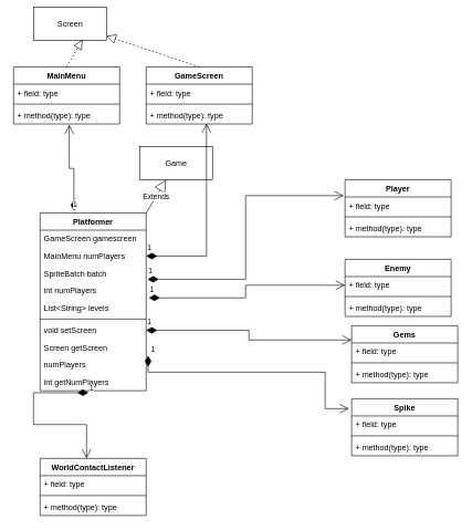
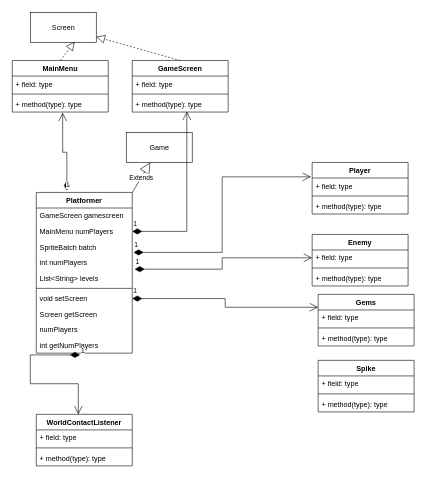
  <mxCell id="0" />
  <mxCell id="1" parent="0" />
  <mxCell id="2" value="Game" style="html=1;" parent="1" vertex="1"><mxGeometry x="210" y="220" width="110" height="50" as="geometry" /></mxCell>
- <mxCell id="3" value="Screen" style="html=1;" parent="1" vertex="1"><mxGeometry x="50" y="10" width="110" height="50" as="geometry" /></mxCell>
+ <mxCell id="3" value="Screen" style="html=1;" parent="1" vertex="1"><mxGeometry x="50" y="20" width="110" height="50" as="geometry" /></mxCell>
  <mxCell id="4" value="GameScreen" style="swimlane;fontStyle=1;align=center;verticalAlign=top;childLayout=stackLayout;horizontal=1;startSize=26;horizontalStack=0;resizeParent=1;resizeParentMax=0;resizeLast=0;collapsible=1;marginBottom=0;" parent="1" vertex="1"><mxGeometry x="220" y="100" width="160" height="86" as="geometry" /></mxCell>
  <mxCell id="5" value="+ field: type" style="text;strokeColor=none;fillColor=none;align=left;verticalAlign=top;spacingLeft=4;spacingRight=4;overflow=hidden;rotatable=0;points=[[0,0.5],[1,0.5]];portConstraint=eastwest;" parent="4" vertex="1"><mxGeometry y="26" width="160" height="26" as="geometry" /></mxCell>
  <mxCell id="6" value="" style="line;strokeWidth=1;fillColor=none;align=left;verticalAlign=middle;spacingTop=-1;spacingLeft=3;spacingRight=3;rotatable=0;labelPosition=right;points=[];portConstraint=eastwest;" parent="4" vertex="1"><mxGeometry y="52" width="160" height="8" as="geometry" /></mxCell>
  <mxCell id="7" value="+ method(type): type" style="text;strokeColor=none;fillColor=none;align=left;verticalAlign=top;spacingLeft=4;spacingRight=4;overflow=hidden;rotatable=0;points=[[0,0.5],[1,0.5]];portConstraint=eastwest;" parent="4" vertex="1"><mxGeometry y="60" width="160" height="26" as="geometry" /></mxCell>
  <mxCell id="8" value="MainMenu" style="swimlane;fontStyle=1;align=center;verticalAlign=top;childLayout=stackLayout;horizontal=1;startSize=26;horizontalStack=0;resizeParent=1;resizeParentMax=0;resizeLast=0;collapsible=1;marginBottom=0;" parent="1" vertex="1"><mxGeometry x="20" y="100" width="160" height="86" as="geometry" /></mxCell>
  <mxCell id="9" value="+ field: type" style="text;strokeColor=none;fillColor=none;align=left;verticalAlign=top;spacingLeft=4;spacingRight=4;overflow=hidden;rotatable=0;points=[[0,0.5],[1,0.5]];portConstraint=eastwest;" parent="8" vertex="1"><mxGeometry y="26" width="160" height="26" as="geometry" /></mxCell>
  <mxCell id="10" value="" style="line;strokeWidth=1;fillColor=none;align=left;verticalAlign=middle;spacingTop=-1;spacingLeft=3;spacingRight=3;rotatable=0;labelPosition=right;points=[];portConstraint=eastwest;" parent="8" vertex="1"><mxGeometry y="52" width="160" height="8" as="geometry" /></mxCell>
  <mxCell id="11" value="+ method(type): type" style="text;strokeColor=none;fillColor=none;align=left;verticalAlign=top;spacingLeft=4;spacingRight=4;overflow=hidden;rotatable=0;points=[[0,0.5],[1,0.5]];portConstraint=eastwest;" parent="8" vertex="1"><mxGeometry y="60" width="160" height="26" as="geometry" /></mxCell>
  <mxCell id="12" value="" style="endArrow=block;dashed=1;endFill=0;endSize=12;html=1;rounded=0;exitX=0.5;exitY=0;exitDx=0;exitDy=0;" parent="1" source="4" target="3" edge="1"><mxGeometry width="160" relative="1" as="geometry"><mxPoint x="330" y="320" as="sourcePoint" /><mxPoint x="490" y="320" as="targetPoint" /></mxGeometry></mxCell>
  <mxCell id="13" value="" style="endArrow=block;dashed=1;endFill=0;endSize=12;html=1;rounded=0;entryX=0.673;entryY=0.98;entryDx=0;entryDy=0;entryPerimeter=0;exitX=0.5;exitY=0;exitDx=0;exitDy=0;" parent="1" source="8" target="3" edge="1"><mxGeometry width="160" relative="1" as="geometry"><mxPoint x="330" y="320" as="sourcePoint" /><mxPoint x="490" y="320" as="targetPoint" /></mxGeometry></mxCell>
  <mxCell id="14" value="Platformer" style="swimlane;fontStyle=1;align=center;verticalAlign=top;childLayout=stackLayout;horizontal=1;startSize=26;horizontalStack=0;resizeParent=1;resizeParentMax=0;resizeLast=0;collapsible=1;marginBottom=0;strokeWidth=1;perimeterSpacing=0;" parent="1" vertex="1"><mxGeometry x="60" y="320" width="160" height="268" as="geometry"><mxRectangle x="95" y="200" width="90" height="26" as="alternateBounds" /></mxGeometry></mxCell>
  <mxCell id="15" value="GameScreen gamescreen &#10;" style="text;strokeColor=none;fillColor=none;align=left;verticalAlign=top;spacingLeft=4;spacingRight=4;overflow=hidden;rotatable=0;points=[[0,0.5],[1,0.5]];portConstraint=eastwest;" parent="14" vertex="1"><mxGeometry y="26" width="160" height="26" as="geometry" /></mxCell>
  <mxCell id="16" value="MainMenu numPlayers" style="text;strokeColor=none;fillColor=none;align=left;verticalAlign=top;spacingLeft=4;spacingRight=4;overflow=hidden;rotatable=0;points=[[0,0.5],[1,0.5]];portConstraint=eastwest;" parent="14" vertex="1"><mxGeometry y="52" width="160" height="26" as="geometry" /></mxCell>
  <mxCell id="17" value="SpriteBatch batch" style="text;strokeColor=none;fillColor=none;align=left;verticalAlign=top;spacingLeft=4;spacingRight=4;overflow=hidden;rotatable=0;points=[[0,0.5],[1,0.5]];portConstraint=eastwest;" parent="14" vertex="1"><mxGeometry y="78" width="160" height="26" as="geometry" /></mxCell>
  <mxCell id="18" value="int numPlayers" style="text;strokeColor=none;fillColor=none;align=left;verticalAlign=top;spacingLeft=4;spacingRight=4;overflow=hidden;rotatable=0;points=[[0,0.5],[1,0.5]];portConstraint=eastwest;" parent="14" vertex="1"><mxGeometry y="104" width="160" height="26" as="geometry" /></mxCell>
  <mxCell id="19" value="List&lt;String&gt; levels" style="text;strokeColor=none;fillColor=none;align=left;verticalAlign=top;spacingLeft=4;spacingRight=4;overflow=hidden;rotatable=0;points=[[0,0.5],[1,0.5]];portConstraint=eastwest;" parent="14" vertex="1"><mxGeometry y="130" width="160" height="26" as="geometry" /></mxCell>
  <mxCell id="20" value="" style="line;strokeWidth=1;fillColor=none;align=left;verticalAlign=middle;spacingTop=-1;spacingLeft=3;spacingRight=3;rotatable=0;labelPosition=right;points=[];portConstraint=eastwest;" parent="14" vertex="1"><mxGeometry y="156" width="160" height="8" as="geometry" /></mxCell>
  <mxCell id="21" value="void setScreen" style="text;strokeColor=none;fillColor=none;align=left;verticalAlign=top;spacingLeft=4;spacingRight=4;overflow=hidden;rotatable=0;points=[[0,0.5],[1,0.5]];portConstraint=eastwest;strokeWidth=2;perimeterSpacing=0;" parent="14" vertex="1"><mxGeometry y="164" width="160" height="26" as="geometry" /></mxCell>
  <mxCell id="22" value="Screen getScreen" style="text;strokeColor=none;fillColor=none;align=left;verticalAlign=top;spacingLeft=4;spacingRight=4;overflow=hidden;rotatable=0;points=[[0,0.5],[1,0.5]];portConstraint=eastwest;strokeWidth=2;perimeterSpacing=0;" parent="14" vertex="1"><mxGeometry y="190" width="160" height="26" as="geometry" /></mxCell>
  <mxCell id="23" value="numPlayers" style="text;strokeColor=none;fillColor=none;align=left;verticalAlign=top;spacingLeft=4;spacingRight=4;overflow=hidden;rotatable=0;points=[[0,0.5],[1,0.5]];portConstraint=eastwest;strokeWidth=2;perimeterSpacing=0;" parent="14" vertex="1"><mxGeometry y="216" width="160" height="26" as="geometry" /></mxCell>
  <mxCell id="24" value="int getNumPlayers" style="text;strokeColor=none;fillColor=none;align=left;verticalAlign=top;spacingLeft=4;spacingRight=4;overflow=hidden;rotatable=0;points=[[0,0.5],[1,0.5]];portConstraint=eastwest;strokeWidth=2;perimeterSpacing=0;" parent="14" vertex="1"><mxGeometry y="242" width="160" height="26" as="geometry" /></mxCell>
  <mxCell id="25" value="Extends" style="endArrow=block;endSize=16;endFill=0;html=1;rounded=0;" parent="1" source="14" target="2" edge="1"><mxGeometry width="160" relative="1" as="geometry"><mxPoint x="305" y="480" as="sourcePoint" /><mxPoint x="465" y="480" as="targetPoint" /></mxGeometry></mxCell>
  <mxCell id="26" value="1" style="endArrow=open;html=1;endSize=12;startArrow=diamondThin;startSize=14;startFill=1;edgeStyle=orthogonalEdgeStyle;align=left;verticalAlign=bottom;rounded=0;exitX=1;exitY=0.5;exitDx=0;exitDy=0;entryX=0.569;entryY=0.962;entryDx=0;entryDy=0;entryPerimeter=0;" edge="1" parent="1" source="16" target="7"><mxGeometry x="-1" y="3" relative="1" as="geometry"><mxPoint x="330" y="410" as="sourcePoint" /><mxPoint x="490" y="410" as="targetPoint" /></mxGeometry></mxCell>
  <mxCell id="27" value="1" style="endArrow=open;html=1;endSize=12;startArrow=diamondThin;startSize=14;startFill=1;edgeStyle=orthogonalEdgeStyle;align=left;verticalAlign=bottom;rounded=0;entryX=0.525;entryY=1.038;entryDx=0;entryDy=0;entryPerimeter=0;exitX=0.319;exitY=-0.011;exitDx=0;exitDy=0;exitPerimeter=0;" edge="1" parent="1" source="14" target="11"><mxGeometry x="-1" y="3" relative="1" as="geometry"><mxPoint x="330" y="410" as="sourcePoint" /><mxPoint x="490" y="410" as="targetPoint" /></mxGeometry></mxCell>
  <mxCell id="28" value="WorldContactListener" style="swimlane;fontStyle=1;align=center;verticalAlign=top;childLayout=stackLayout;horizontal=1;startSize=26;horizontalStack=0;resizeParent=1;resizeParentMax=0;resizeLast=0;collapsible=1;marginBottom=0;" vertex="1" parent="1"><mxGeometry x="60" y="690" width="160" height="86" as="geometry" /></mxCell>
  <mxCell id="29" value="+ field: type" style="text;strokeColor=none;fillColor=none;align=left;verticalAlign=top;spacingLeft=4;spacingRight=4;overflow=hidden;rotatable=0;points=[[0,0.5],[1,0.5]];portConstraint=eastwest;" vertex="1" parent="28"><mxGeometry y="26" width="160" height="26" as="geometry" /></mxCell>
  <mxCell id="30" value="" style="line;strokeWidth=1;fillColor=none;align=left;verticalAlign=middle;spacingTop=-1;spacingLeft=3;spacingRight=3;rotatable=0;labelPosition=right;points=[];portConstraint=eastwest;" vertex="1" parent="28"><mxGeometry y="52" width="160" height="8" as="geometry" /></mxCell>
  <mxCell id="31" value="+ method(type): type" style="text;strokeColor=none;fillColor=none;align=left;verticalAlign=top;spacingLeft=4;spacingRight=4;overflow=hidden;rotatable=0;points=[[0,0.5],[1,0.5]];portConstraint=eastwest;" vertex="1" parent="28"><mxGeometry y="60" width="160" height="26" as="geometry" /></mxCell>
  <mxCell id="32" value="1" style="endArrow=open;html=1;endSize=12;startArrow=diamondThin;startSize=14;startFill=1;edgeStyle=orthogonalEdgeStyle;align=left;verticalAlign=bottom;rounded=0;exitX=0.456;exitY=1.115;exitDx=0;exitDy=0;exitPerimeter=0;entryX=0.438;entryY=0;entryDx=0;entryDy=0;entryPerimeter=0;" edge="1" parent="1" source="24" target="28"><mxGeometry x="-1" y="3" relative="1" as="geometry"><mxPoint x="330" y="610" as="sourcePoint" /><mxPoint x="490" y="610" as="targetPoint" /></mxGeometry></mxCell>
  <mxCell id="33" value="Player" style="swimlane;fontStyle=1;align=center;verticalAlign=top;childLayout=stackLayout;horizontal=1;startSize=26;horizontalStack=0;resizeParent=1;resizeParentMax=0;resizeLast=0;collapsible=1;marginBottom=0;" vertex="1" parent="1"><mxGeometry x="520" y="270" width="160" height="86" as="geometry" /></mxCell>
  <mxCell id="34" value="+ field: type" style="text;strokeColor=none;fillColor=none;align=left;verticalAlign=top;spacingLeft=4;spacingRight=4;overflow=hidden;rotatable=0;points=[[0,0.5],[1,0.5]];portConstraint=eastwest;" vertex="1" parent="33"><mxGeometry y="26" width="160" height="26" as="geometry" /></mxCell>
  <mxCell id="35" value="" style="line;strokeWidth=1;fillColor=none;align=left;verticalAlign=middle;spacingTop=-1;spacingLeft=3;spacingRight=3;rotatable=0;labelPosition=right;points=[];portConstraint=eastwest;" vertex="1" parent="33"><mxGeometry y="52" width="160" height="8" as="geometry" /></mxCell>
  <mxCell id="36" value="+ method(type): type" style="text;strokeColor=none;fillColor=none;align=left;verticalAlign=top;spacingLeft=4;spacingRight=4;overflow=hidden;rotatable=0;points=[[0,0.5],[1,0.5]];portConstraint=eastwest;" vertex="1" parent="33"><mxGeometry y="60" width="160" height="26" as="geometry" /></mxCell>
  <mxCell id="37" value="Enemy" style="swimlane;fontStyle=1;align=center;verticalAlign=top;childLayout=stackLayout;horizontal=1;startSize=26;horizontalStack=0;resizeParent=1;resizeParentMax=0;resizeLast=0;collapsible=1;marginBottom=0;" vertex="1" parent="1"><mxGeometry x="520" y="390" width="160" height="86" as="geometry" /></mxCell>
  <mxCell id="38" value="+ field: type" style="text;strokeColor=none;fillColor=none;align=left;verticalAlign=top;spacingLeft=4;spacingRight=4;overflow=hidden;rotatable=0;points=[[0,0.5],[1,0.5]];portConstraint=eastwest;" vertex="1" parent="37"><mxGeometry y="26" width="160" height="26" as="geometry" /></mxCell>
  <mxCell id="39" value="" style="line;strokeWidth=1;fillColor=none;align=left;verticalAlign=middle;spacingTop=-1;spacingLeft=3;spacingRight=3;rotatable=0;labelPosition=right;points=[];portConstraint=eastwest;" vertex="1" parent="37"><mxGeometry y="52" width="160" height="8" as="geometry" /></mxCell>
  <mxCell id="40" value="+ method(type): type" style="text;strokeColor=none;fillColor=none;align=left;verticalAlign=top;spacingLeft=4;spacingRight=4;overflow=hidden;rotatable=0;points=[[0,0.5],[1,0.5]];portConstraint=eastwest;" vertex="1" parent="37"><mxGeometry y="60" width="160" height="26" as="geometry" /></mxCell>
  <mxCell id="41" value="1" style="endArrow=open;html=1;endSize=12;startArrow=diamondThin;startSize=14;startFill=1;edgeStyle=orthogonalEdgeStyle;align=left;verticalAlign=bottom;rounded=0;exitX=1.013;exitY=-0.154;exitDx=0;exitDy=0;exitPerimeter=0;entryX=-0.012;entryY=-0.077;entryDx=0;entryDy=0;entryPerimeter=0;" edge="1" parent="1" source="18" target="34"><mxGeometry x="-1" y="3" relative="1" as="geometry"><mxPoint x="330" y="510" as="sourcePoint" /><mxPoint x="490" y="510" as="targetPoint" /></mxGeometry></mxCell>
  <mxCell id="42" value="1" style="endArrow=open;html=1;endSize=12;startArrow=diamondThin;startSize=14;startFill=1;edgeStyle=orthogonalEdgeStyle;align=left;verticalAlign=bottom;rounded=0;exitX=1.025;exitY=-0.077;exitDx=0;exitDy=0;exitPerimeter=0;entryX=0;entryY=0.5;entryDx=0;entryDy=0;" edge="1" parent="1" source="19" target="38"><mxGeometry x="-1" y="3" relative="1" as="geometry"><mxPoint x="330" y="510" as="sourcePoint" /><mxPoint x="490" y="510" as="targetPoint" /></mxGeometry></mxCell>
  <mxCell id="43" value="Gems" style="swimlane;fontStyle=1;align=center;verticalAlign=top;childLayout=stackLayout;horizontal=1;startSize=26;horizontalStack=0;resizeParent=1;resizeParentMax=0;resizeLast=0;collapsible=1;marginBottom=0;" vertex="1" parent="1"><mxGeometry x="530" y="490" width="160" height="86" as="geometry" /></mxCell>
  <mxCell id="44" value="+ field: type" style="text;strokeColor=none;fillColor=none;align=left;verticalAlign=top;spacingLeft=4;spacingRight=4;overflow=hidden;rotatable=0;points=[[0,0.5],[1,0.5]];portConstraint=eastwest;" vertex="1" parent="43"><mxGeometry y="26" width="160" height="26" as="geometry" /></mxCell>
  <mxCell id="45" value="" style="line;strokeWidth=1;fillColor=none;align=left;verticalAlign=middle;spacingTop=-1;spacingLeft=3;spacingRight=3;rotatable=0;labelPosition=right;points=[];portConstraint=eastwest;" vertex="1" parent="43"><mxGeometry y="52" width="160" height="8" as="geometry" /></mxCell>
  <mxCell id="46" value="+ method(type): type" style="text;strokeColor=none;fillColor=none;align=left;verticalAlign=top;spacingLeft=4;spacingRight=4;overflow=hidden;rotatable=0;points=[[0,0.5],[1,0.5]];portConstraint=eastwest;" vertex="1" parent="43"><mxGeometry y="60" width="160" height="26" as="geometry" /></mxCell>
  <mxCell id="47" value="1" style="endArrow=open;html=1;endSize=12;startArrow=diamondThin;startSize=14;startFill=1;edgeStyle=orthogonalEdgeStyle;align=left;verticalAlign=bottom;rounded=0;exitX=1;exitY=0.5;exitDx=0;exitDy=0;entryX=0;entryY=0.25;entryDx=0;entryDy=0;" edge="1" parent="1" source="21" target="43"><mxGeometry x="-1" y="3" relative="1" as="geometry"><mxPoint x="330" y="510" as="sourcePoint" /><mxPoint x="490" y="510" as="targetPoint" /></mxGeometry></mxCell>
  <mxCell id="48" value="Spike" style="swimlane;fontStyle=1;align=center;verticalAlign=top;childLayout=stackLayout;horizontal=1;startSize=26;horizontalStack=0;resizeParent=1;resizeParentMax=0;resizeLast=0;collapsible=1;marginBottom=0;" vertex="1" parent="1"><mxGeometry x="530" y="600" width="160" height="86" as="geometry" /></mxCell>
  <mxCell id="49" value="+ field: type" style="text;strokeColor=none;fillColor=none;align=left;verticalAlign=top;spacingLeft=4;spacingRight=4;overflow=hidden;rotatable=0;points=[[0,0.5],[1,0.5]];portConstraint=eastwest;" vertex="1" parent="48"><mxGeometry y="26" width="160" height="26" as="geometry" /></mxCell>
  <mxCell id="50" value="" style="line;strokeWidth=1;fillColor=none;align=left;verticalAlign=middle;spacingTop=-1;spacingLeft=3;spacingRight=3;rotatable=0;labelPosition=right;points=[];portConstraint=eastwest;" vertex="1" parent="48"><mxGeometry y="52" width="160" height="8" as="geometry" /></mxCell>
  <mxCell id="51" value="+ method(type): type" style="text;strokeColor=none;fillColor=none;align=left;verticalAlign=top;spacingLeft=4;spacingRight=4;overflow=hidden;rotatable=0;points=[[0,0.5],[1,0.5]];portConstraint=eastwest;" vertex="1" parent="48"><mxGeometry y="60" width="160" height="26" as="geometry" /></mxCell>
- <mxCell id="52" value="1" style="endArrow=open;html=1;endSize=12;startArrow=diamondThin;startSize=14;startFill=1;edgeStyle=orthogonalEdgeStyle;align=left;verticalAlign=bottom;rounded=0;exitX=1.019;exitY=-0.038;exitDx=0;exitDy=0;exitPerimeter=0;entryX=-0.025;entryY=0.174;entryDx=0;entryDy=0;entryPerimeter=0;" edge="1" parent="1" source="23" target="48"><mxGeometry x="-1" y="3" relative="1" as="geometry"><mxPoint x="330" y="510" as="sourcePoint" /><mxPoint x="490" y="510" as="targetPoint" /><Array as="points"><mxPoint x="223" y="560" /><mxPoint x="490" y="560" /><mxPoint x="490" y="615" /></Array></mxGeometry></mxCell>
